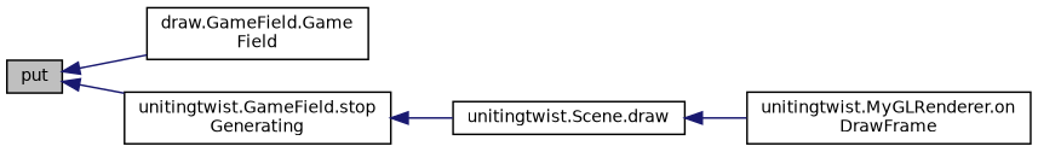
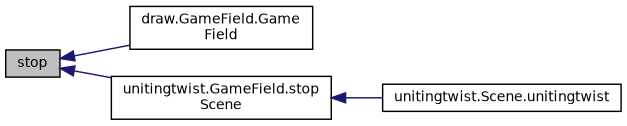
  digraph {
    rankdir=LR
    node [color=black fillcolor=white fontname=Helvetica fontsize=10 shape=record style=filled]
    edge [color=midnightblue dir=back fontname=Helvetica fontsize=10 labelfontname=Helvetica labelfontsize=10 style=solid]
-   n1 [fillcolor=grey75 fontcolor=black height=0.2 label=put width=0.4]
+   n1 [fillcolor=grey75 fontcolor=black height=0.2 label=stop width=0.4]
    n2 [height=0.2 label="draw.GameField.Game\lField" width=0.4]
-   n3 [height=0.2 label="unitingtwist.GameField.stop\lGenerating" width=0.4]
-   n4 [height=0.2 label="unitingtwist.Scene.draw" width=0.4]
-   n5 [height=0.2 label="unitingtwist.MyGLRenderer.on\lDrawFrame" width=0.4]
+   n3 [height=0.2 label="unitingtwist.GameField.stop\lScene" width=0.4]
+   n4 [height=0.2 label="unitingtwist.Scene.unitingtwist" width=0.4]
    n1 -> n2
    n1 -> n3
    n3 -> n4
-   n4 -> n5
  }
